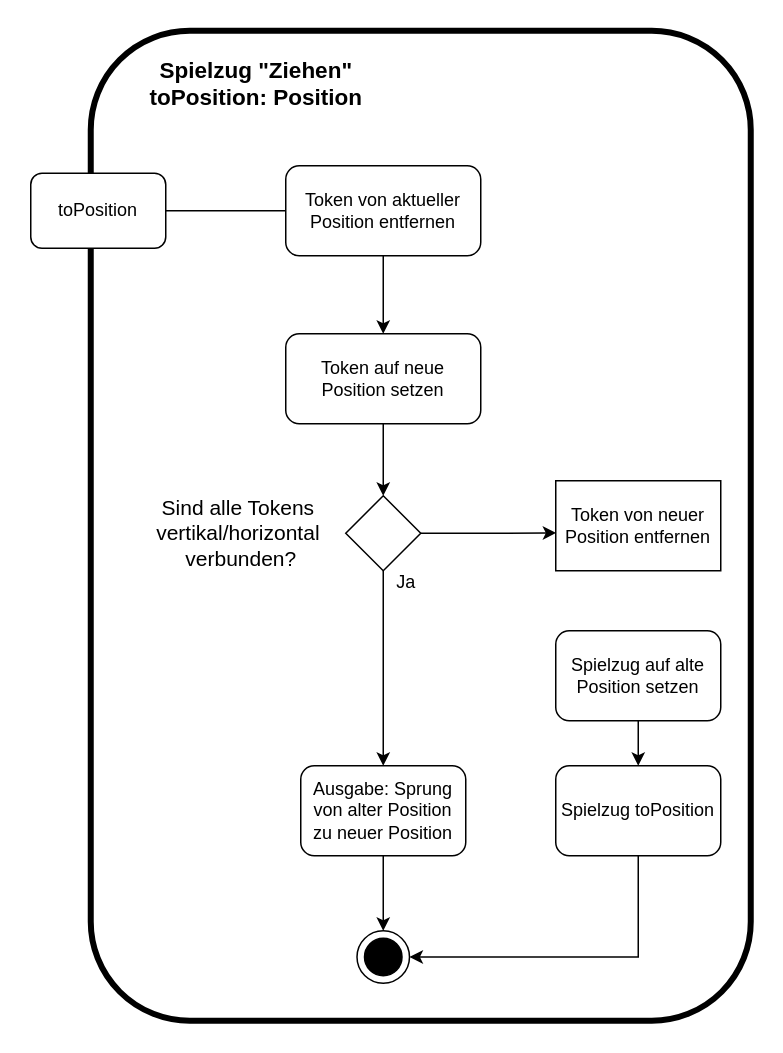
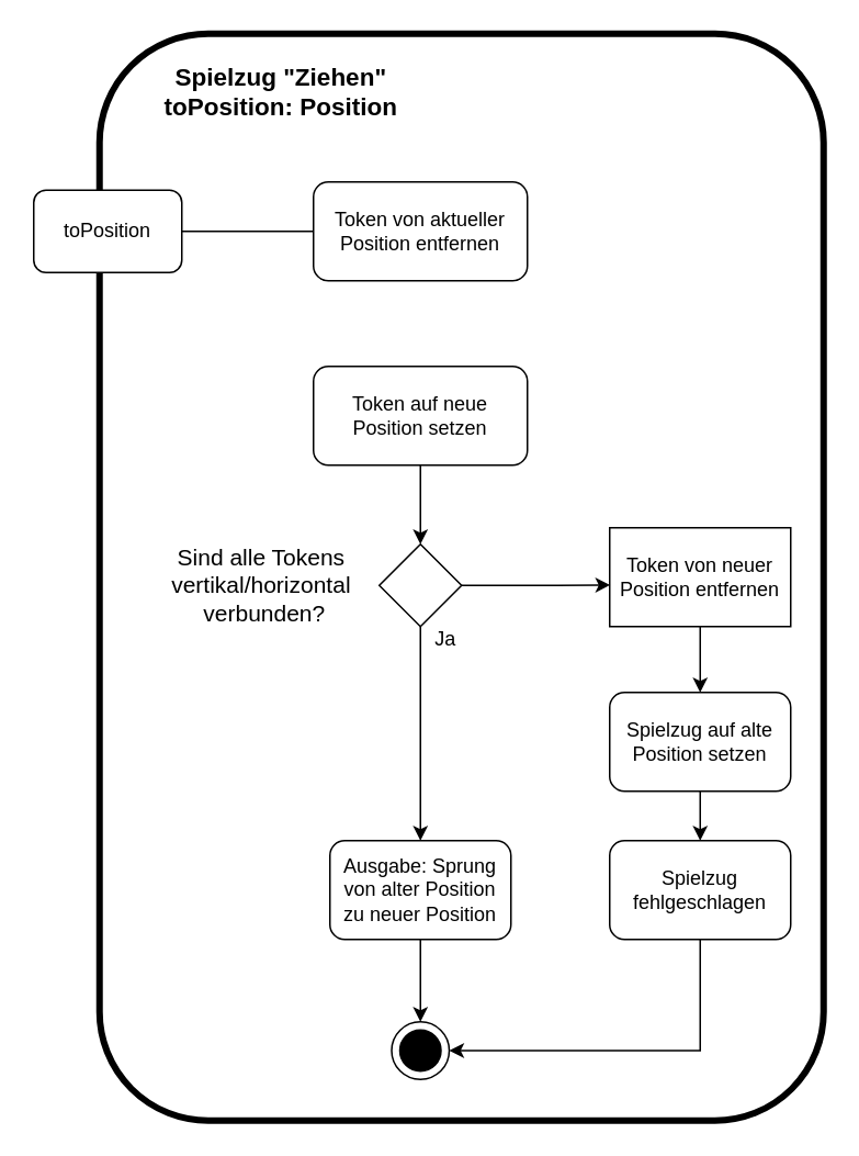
  <mxCell id="0" />
  <mxCell id="1" parent="0" />
  <mxCell id="2" value="" style="rounded=1;whiteSpace=wrap;html=1;fillColor=none;strokeWidth=4;" vertex="1" parent="1"><mxGeometry x="60" y="20" width="440" height="660" as="geometry" /></mxCell>
- <mxCell id="3" style="edgeStyle=orthogonalEdgeStyle;rounded=0;orthogonalLoop=1;jettySize=auto;html=1;exitX=0.5;exitY=1;exitDx=0;exitDy=0;entryX=0.5;entryY=0;entryDx=0;entryDy=0;" edge="1" parent="1" source="4" target="6"><mxGeometry relative="1" as="geometry" /></mxCell>
  <mxCell id="4" value="Token von aktueller Position entfernen" style="rounded=1;whiteSpace=wrap;html=1;" vertex="1" parent="1"><mxGeometry x="190" y="110" width="130" height="60" as="geometry" /></mxCell>
  <mxCell id="5" style="edgeStyle=orthogonalEdgeStyle;rounded=0;orthogonalLoop=1;jettySize=auto;html=1;exitX=0.5;exitY=1;exitDx=0;exitDy=0;entryX=0.5;entryY=0;entryDx=0;entryDy=0;" edge="1" parent="1" source="6" target="8"><mxGeometry relative="1" as="geometry" /></mxCell>
  <mxCell id="6" value="Token auf neue Position setzen" style="rounded=1;whiteSpace=wrap;html=1;" vertex="1" parent="1"><mxGeometry x="190" y="222" width="130" height="60" as="geometry" /></mxCell>
  <mxCell id="7" style="edgeStyle=orthogonalEdgeStyle;rounded=0;orthogonalLoop=1;jettySize=auto;html=1;exitX=0.5;exitY=1;exitDx=0;exitDy=0;entryX=0.5;entryY=0;entryDx=0;entryDy=0;" edge="1" parent="1" source="8" target="17"><mxGeometry relative="1" as="geometry" /></mxCell>
  <mxCell id="8" value="" style="rhombus;whiteSpace=wrap;html=1;" vertex="1" parent="1"><mxGeometry x="230" y="330" width="50" height="50" as="geometry" /></mxCell>
  <mxCell id="9" value="&lt;div style=&quot;font-size: 14px;&quot;&gt;&lt;font style=&quot;font-size: 14px;&quot;&gt;Sind alle Tokens&amp;nbsp;&lt;/font&gt;&lt;/div&gt;&lt;div style=&quot;font-size: 14px;&quot;&gt;&lt;font style=&quot;font-size: 14px;&quot;&gt;vertikal/horizontal&amp;nbsp;&lt;/font&gt;&lt;/div&gt;&lt;div style=&quot;font-size: 14px;&quot;&gt;&lt;font style=&quot;font-size: 14px;&quot;&gt;verbunden?&lt;/font&gt;&lt;/div&gt;" style="text;html=1;align=center;verticalAlign=middle;resizable=0;points=[];autosize=1;strokeColor=none;fillColor=none;" vertex="1" parent="1"><mxGeometry x="90" y="325" width="140" height="60" as="geometry" /></mxCell>
+ <mxCell id="10" style="edgeStyle=orthogonalEdgeStyle;rounded=0;orthogonalLoop=1;jettySize=auto;html=1;exitX=0.5;exitY=1;exitDx=0;exitDy=0;entryX=0.5;entryY=0;entryDx=0;entryDy=0;" edge="1" parent="1" source="11" target="13"><mxGeometry relative="1" as="geometry" /></mxCell>
  <mxCell id="11" value="Token von neuer Position entfernen" style="whiteSpace=wrap;html=1;rounded=0;" vertex="1" parent="1"><mxGeometry x="370" y="320" width="110" height="60" as="geometry" /></mxCell>
  <mxCell id="12" style="edgeStyle=orthogonalEdgeStyle;rounded=0;orthogonalLoop=1;jettySize=auto;html=1;exitX=0.5;exitY=1;exitDx=0;exitDy=0;entryX=0.5;entryY=0;entryDx=0;entryDy=0;" edge="1" parent="1" source="13" target="15"><mxGeometry relative="1" as="geometry" /></mxCell>
  <mxCell id="13" value="Spielzug auf alte Position setzen" style="rounded=1;whiteSpace=wrap;html=1;" vertex="1" parent="1"><mxGeometry x="370" y="420" width="110" height="60" as="geometry" /></mxCell>
  <mxCell id="14" style="edgeStyle=orthogonalEdgeStyle;rounded=0;orthogonalLoop=1;jettySize=auto;html=1;exitX=0.5;exitY=1;exitDx=0;exitDy=0;entryX=1;entryY=0.5;entryDx=0;entryDy=0;" edge="1" parent="1" source="15" target="20"><mxGeometry relative="1" as="geometry" /></mxCell>
- <mxCell id="15" value="Spielzug toPosition" style="rounded=1;whiteSpace=wrap;html=1;" vertex="1" parent="1"><mxGeometry x="370" y="510" width="110" height="60" as="geometry" /></mxCell>
+ <mxCell id="15" value="Spielzug fehlgeschlagen" style="rounded=1;whiteSpace=wrap;html=1;" vertex="1" parent="1"><mxGeometry x="370" y="510" width="110" height="60" as="geometry" /></mxCell>
  <mxCell id="16" style="edgeStyle=orthogonalEdgeStyle;rounded=0;orthogonalLoop=1;jettySize=auto;html=1;exitX=0.5;exitY=1;exitDx=0;exitDy=0;entryX=0.5;entryY=0;entryDx=0;entryDy=0;" edge="1" parent="1" source="17" target="20"><mxGeometry relative="1" as="geometry" /></mxCell>
  <mxCell id="17" value="Ausgabe: Sprung von alter Position zu neuer Position" style="rounded=1;whiteSpace=wrap;html=1;" vertex="1" parent="1"><mxGeometry x="200" y="510" width="110" height="60" as="geometry" /></mxCell>
  <mxCell id="18" style="edgeStyle=orthogonalEdgeStyle;rounded=0;orthogonalLoop=1;jettySize=auto;html=1;exitX=1;exitY=0.5;exitDx=0;exitDy=0;entryX=0.003;entryY=0.58;entryDx=0;entryDy=0;entryPerimeter=0;" edge="1" parent="1" source="8" target="11"><mxGeometry relative="1" as="geometry" /></mxCell>
  <mxCell id="19" value="Ja" style="text;html=1;align=center;verticalAlign=middle;resizable=0;points=[];autosize=1;strokeColor=none;fillColor=none;" vertex="1" parent="1"><mxGeometry x="250" y="373" width="40" height="30" as="geometry" /></mxCell>
  <mxCell id="20" value="" style="ellipse;whiteSpace=wrap;html=1;aspect=fixed;" vertex="1" parent="1"><mxGeometry x="237.5" y="620" width="35" height="35" as="geometry" /></mxCell>
  <mxCell id="21" value="" style="ellipse;whiteSpace=wrap;html=1;aspect=fixed;fillColor=#000000;" vertex="1" parent="1"><mxGeometry x="242.5" y="625" width="25" height="25" as="geometry" /></mxCell>
  <mxCell id="22" style="edgeStyle=orthogonalEdgeStyle;rounded=0;orthogonalLoop=1;jettySize=auto;html=1;exitX=1;exitY=0.5;exitDx=0;exitDy=0;endArrow=none;" edge="1" parent="1" source="23" target="4"><mxGeometry relative="1" as="geometry" /></mxCell>
  <mxCell id="23" value="&lt;div&gt;toPosition&lt;/div&gt;" style="rounded=1;whiteSpace=wrap;html=1;" vertex="1" parent="1"><mxGeometry x="20" y="115" width="90" height="50" as="geometry" /></mxCell>
  <mxCell id="24" value="&lt;div style=&quot;font-size: 15px;&quot;&gt;&lt;font style=&quot;font-size: 15px;&quot;&gt;&lt;b&gt;Spielzug &quot;Ziehen&quot;&lt;/b&gt;&lt;/font&gt;&lt;/div&gt;&lt;font style=&quot;font-size: 15px;&quot;&gt;&lt;b&gt;&lt;font style=&quot;font-size: 15px;&quot;&gt;toPosition: Position&lt;/font&gt;&lt;/b&gt;&lt;b&gt;&lt;br&gt;&lt;/b&gt;&lt;/font&gt;" style="text;html=1;align=center;verticalAlign=middle;resizable=0;points=[];autosize=1;strokeColor=none;fillColor=none;" vertex="1" parent="1"><mxGeometry x="90" y="30" width="160" height="50" as="geometry" /></mxCell>
